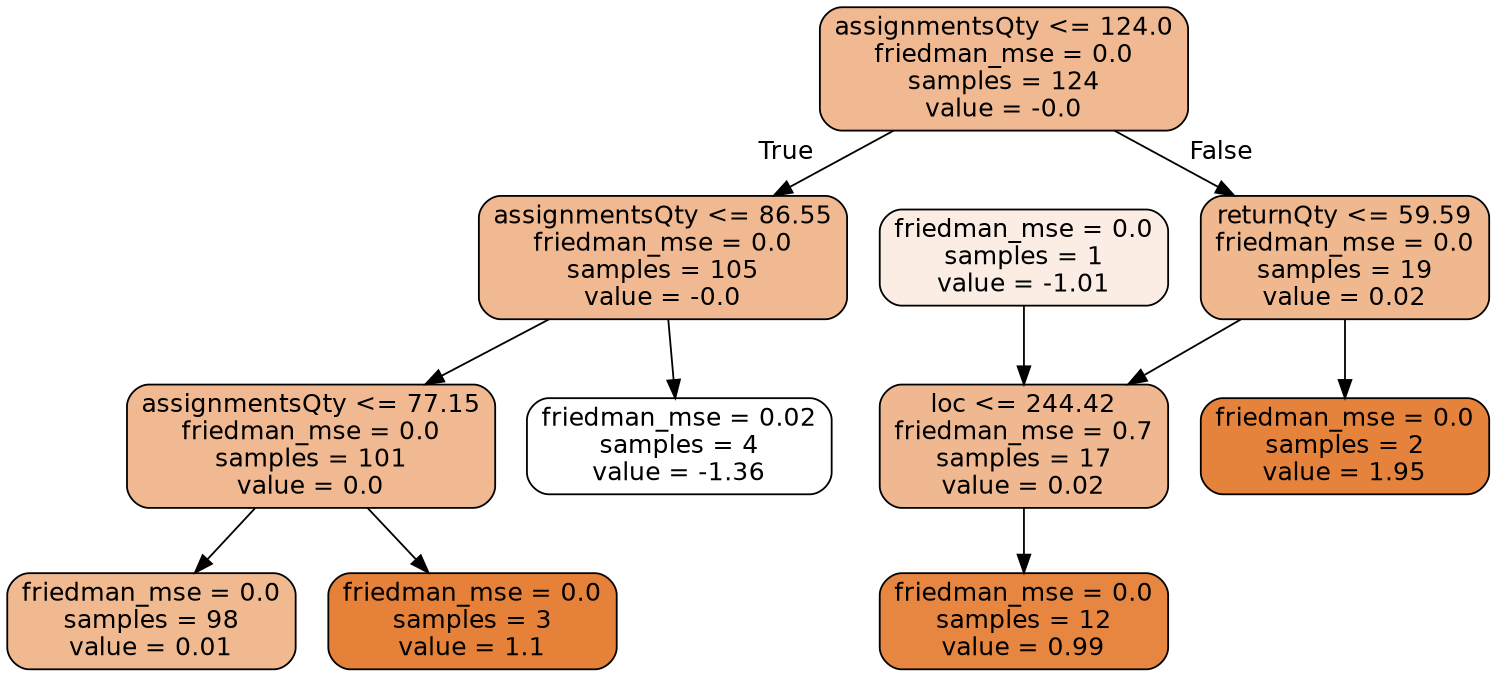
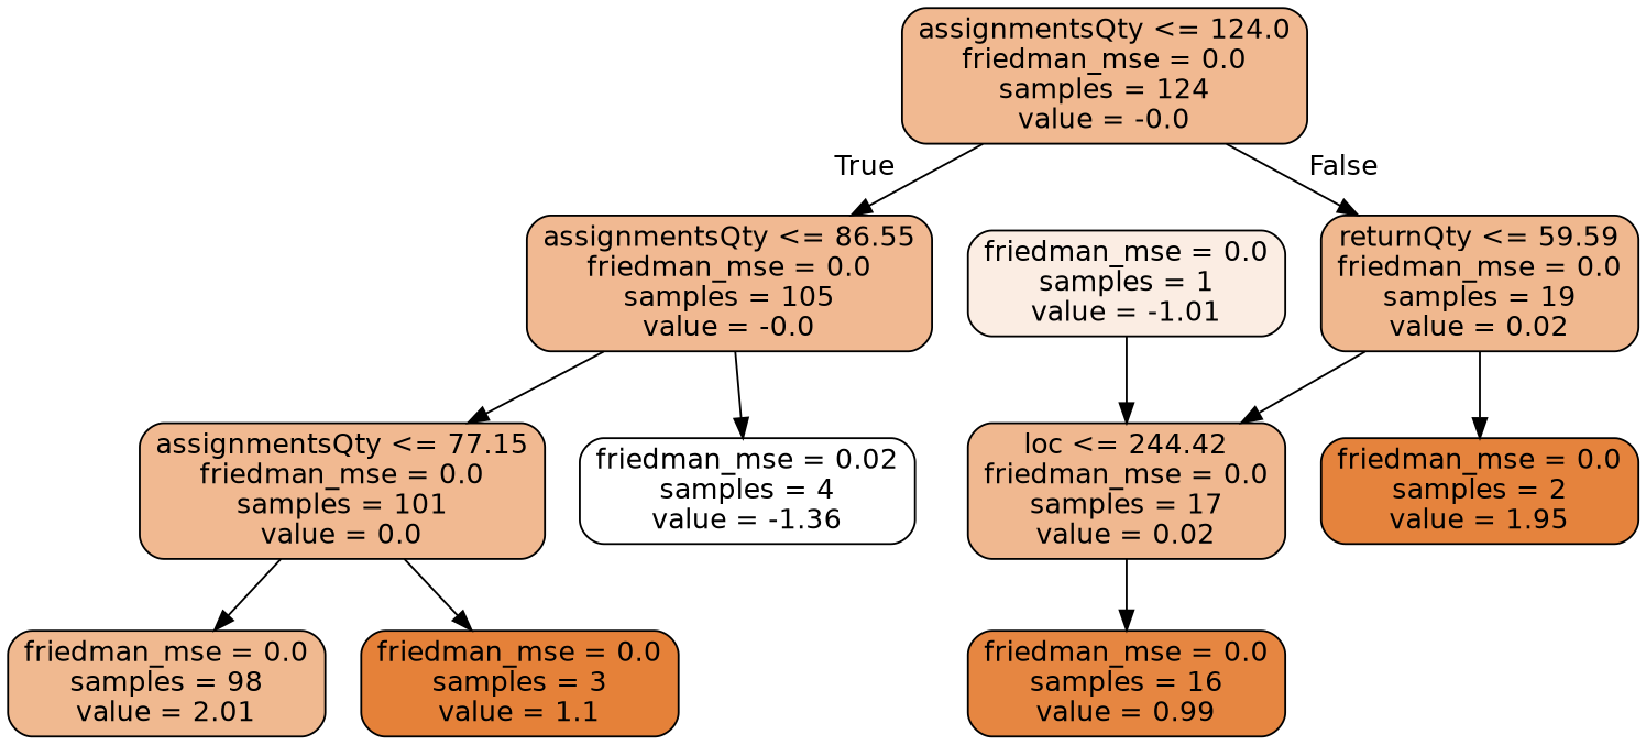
  digraph {
    node [color=black fillcolor="#f1b991" fontname=helvetica shape=box style="filled, rounded"]
    edge [fontname=helvetica]
    n1 [label="assignmentsQty <= 124.0\nfriedman_mse = 0.0\nsamples = 124\nvalue = -0.0"]
    n2 [fillcolor="#f1b992" label="assignmentsQty <= 86.55\nfriedman_mse = 0.0\nsamples = 105\nvalue = -0.0"]
    n3 [fillcolor="#f0b88f" label="returnQty <= 59.59\nfriedman_mse = 0.0\nsamples = 19\nvalue = 0.02"]
    n4 [label="assignmentsQty <= 77.15\nfriedman_mse = 0.0\nsamples = 101\nvalue = 0.0"]
    n5 [fillcolor="#ffffff" label="friedman_mse = 0.02\nsamples = 4\nvalue = -1.36"]
-   n6 [fillcolor="#f0b890" label="loc <= 244.42\nfriedman_mse = 0.7\nsamples = 17\nvalue = 0.02"]
+   n6 [fillcolor="#f0b890" label="loc <= 244.42\nfriedman_mse = 0.0\nsamples = 17\nvalue = 0.02"]
    n7 [fillcolor="#e5833d" label="friedman_mse = 0.0\nsamples = 2\nvalue = 1.95"]
-   n8 [fillcolor="#f0b990" label="friedman_mse = 0.0\nsamples = 98\nvalue = 0.01"]
+   n8 [fillcolor="#f0b990" label="friedman_mse = 0.0\nsamples = 98\nvalue = 2.01"]
    n9 [fillcolor="#e58139" label="friedman_mse = 0.0\nsamples = 3\nvalue = 1.1"]
-   n10 [fillcolor="#e68641" label="friedman_mse = 0.0\nsamples = 12\nvalue = 0.99"]
+   n10 [fillcolor="#e68641" label="friedman_mse = 0.0\nsamples = 16\nvalue = 0.99"]
    n11 [fillcolor="#fbede3" label="friedman_mse = 0.0\nsamples = 1\nvalue = -1.01"]
    n1 -> n2 [headlabel=True labelangle=45 labeldistance=2.5]
    n1 -> n3 [headlabel=False labelangle=-45 labeldistance=2.5]
    n2 -> n4
    n2 -> n5
    n3 -> n6
    n3 -> n7
    n4 -> n8
    n4 -> n9
    n6 -> n10
    n11 -> n6
  }
